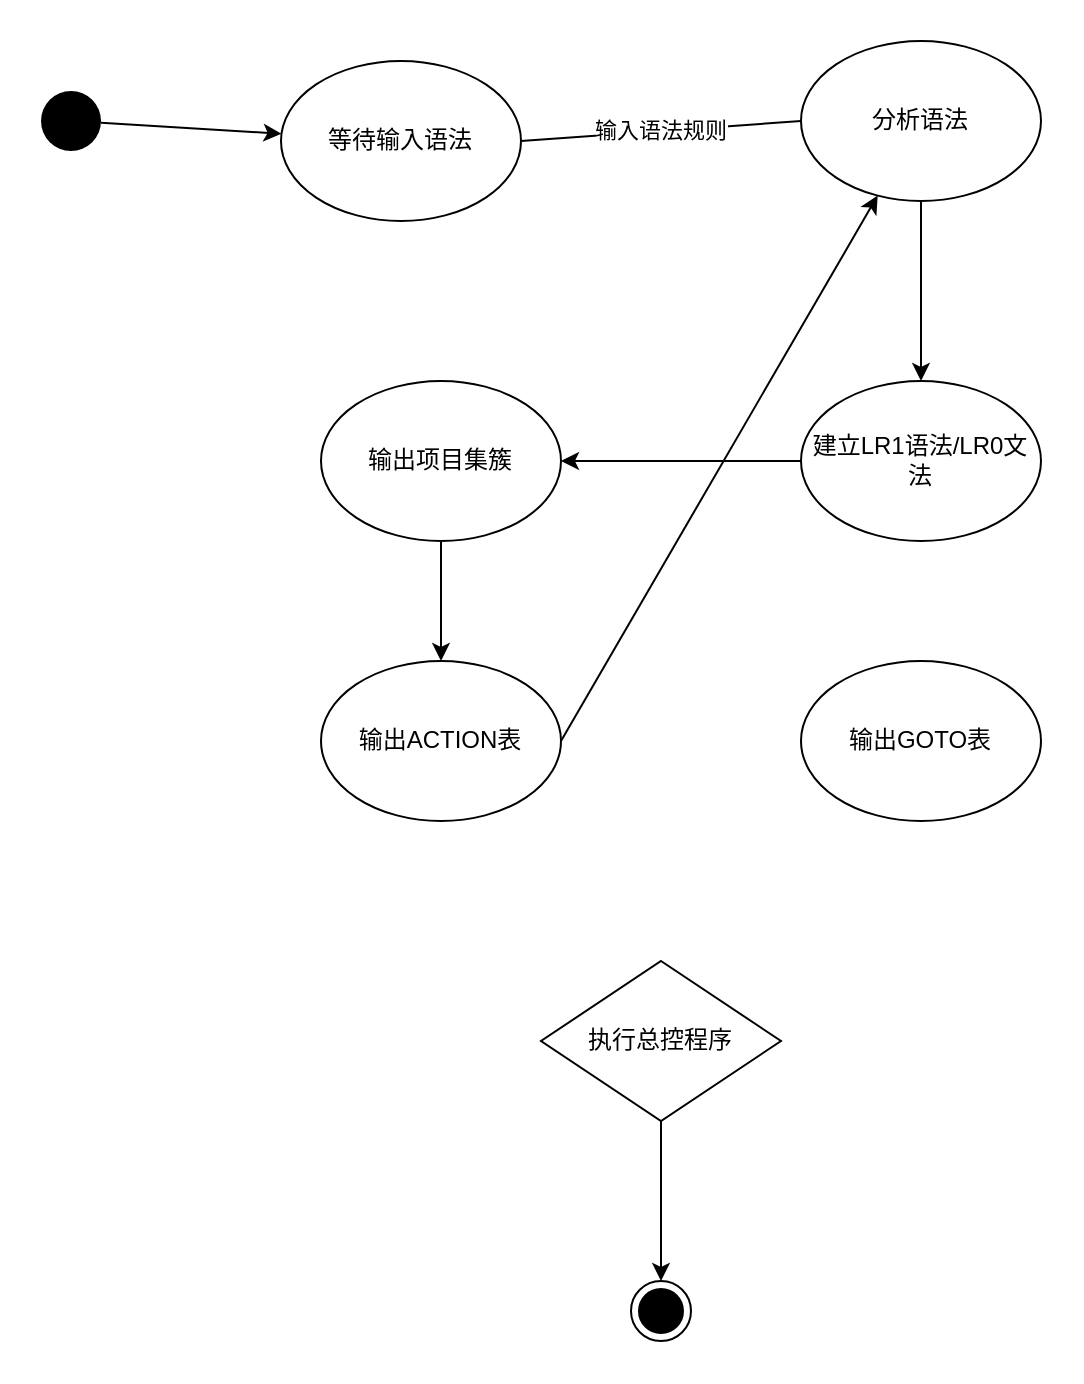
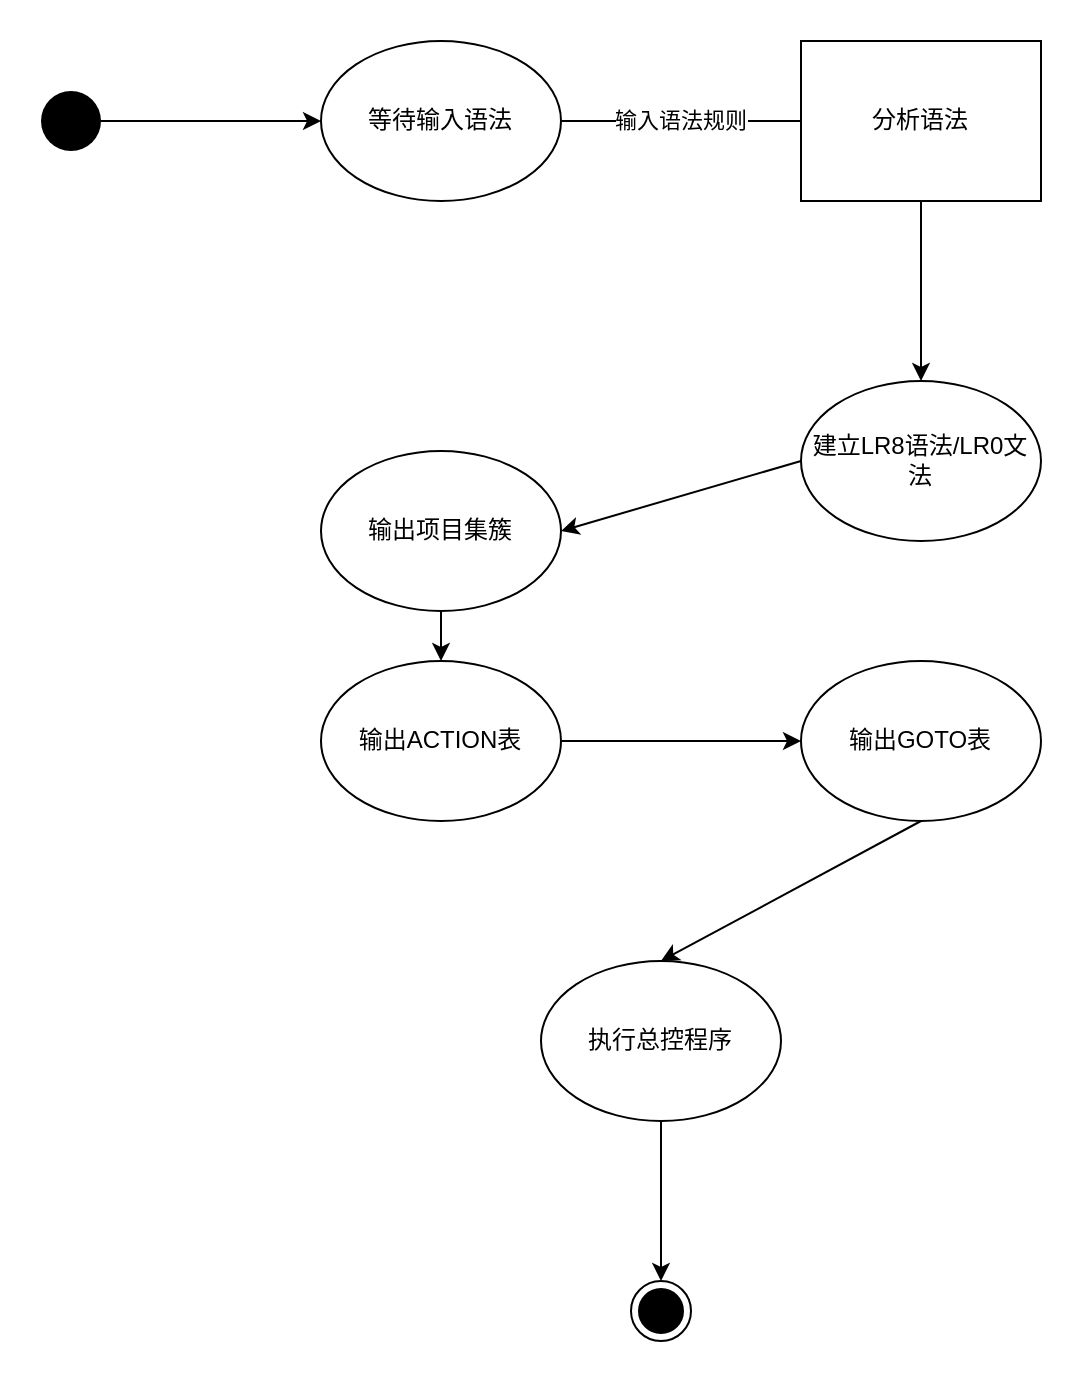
  <mxCell id="0" />
  <mxCell id="1" parent="0" />
  <mxCell id="2" value="输入语法规则" style="edgeStyle=none;html=1;exitX=1;exitY=0.5;exitDx=0;exitDy=0;entryX=0;entryY=0.5;entryDx=0;entryDy=0;entryPerimeter=0;endArrow=none;" parent="1" source="3" target="5" edge="1"><mxGeometry relative="1" as="geometry" /></mxCell>
- <mxCell id="3" value="等待输入语法" style="ellipse;whiteSpace=wrap;html=1;" parent="1" vertex="1"><mxGeometry x="140" y="30" width="120" height="80" as="geometry" /></mxCell>
+ <mxCell id="3" value="等待输入语法" style="ellipse;whiteSpace=wrap;html=1;" parent="1" vertex="1"><mxGeometry x="160" y="20" width="120" height="80" as="geometry" /></mxCell>
  <mxCell id="4" style="edgeStyle=none;html=1;exitX=0.5;exitY=1;exitDx=0;exitDy=0;entryX=0.5;entryY=0;entryDx=0;entryDy=0;" parent="1" source="5" target="7" edge="1"><mxGeometry relative="1" as="geometry" /></mxCell>
- <mxCell id="5" value="分析语法" style="ellipse;whiteSpace=wrap;html=1;" parent="1" vertex="1"><mxGeometry x="400" y="20" width="120" height="80" as="geometry" /></mxCell>
+ <mxCell id="5" value="分析语法" style="whiteSpace=wrap;html=1;rounded=0;" parent="1" vertex="1"><mxGeometry x="400" y="20" width="120" height="80" as="geometry" /></mxCell>
  <mxCell id="6" style="edgeStyle=none;html=1;exitX=0;exitY=0.5;exitDx=0;exitDy=0;entryX=1;entryY=0.5;entryDx=0;entryDy=0;" parent="1" source="7" target="9" edge="1"><mxGeometry relative="1" as="geometry" /></mxCell>
- <mxCell id="7" value="建立LR1语法/LR0文法" style="ellipse;whiteSpace=wrap;html=1;" parent="1" vertex="1"><mxGeometry x="400" y="190" width="120" height="80" as="geometry" /></mxCell>
+ <mxCell id="7" value="建立LR8语法/LR0文法" style="ellipse;whiteSpace=wrap;html=1;" parent="1" vertex="1"><mxGeometry x="400" y="190" width="120" height="80" as="geometry" /></mxCell>
  <mxCell id="8" style="edgeStyle=none;html=1;exitX=0.5;exitY=1;exitDx=0;exitDy=0;entryX=0.5;entryY=0;entryDx=0;entryDy=0;" parent="1" source="9" target="11" edge="1"><mxGeometry relative="1" as="geometry" /></mxCell>
- <mxCell id="9" value="输出项目集簇" style="ellipse;whiteSpace=wrap;html=1;" parent="1" vertex="1"><mxGeometry x="160" y="190" width="120" height="80" as="geometry" /></mxCell>
- <mxCell id="10" style="edgeStyle=none;html=1;exitX=1;exitY=0.5;exitDx=0;exitDy=0;" parent="1" source="11" target="5" edge="1"><mxGeometry relative="1" as="geometry"><mxPoint x="400" y="390" as="targetPoint" /></mxGeometry></mxCell>
+ <mxCell id="9" value="输出项目集簇" style="ellipse;whiteSpace=wrap;html=1;" parent="1" vertex="1"><mxGeometry x="160" y="225" width="120" height="80" as="geometry" /></mxCell>
+ <mxCell id="10" style="edgeStyle=none;html=1;exitX=1;exitY=0.5;exitDx=0;exitDy=0;entryX=0;entryY=0.5;entryDx=0;entryDy=0;" parent="1" source="11" target="13" edge="1"><mxGeometry relative="1" as="geometry"><mxPoint x="400" y="390" as="targetPoint" /></mxGeometry></mxCell>
  <mxCell id="11" value="输出ACTION表" style="ellipse;whiteSpace=wrap;html=1;" parent="1" vertex="1"><mxGeometry x="160" y="330" width="120" height="80" as="geometry" /></mxCell>
+ <mxCell id="12" style="edgeStyle=none;html=1;exitX=0.5;exitY=1;exitDx=0;exitDy=0;entryX=0.5;entryY=0;entryDx=0;entryDy=0;" parent="1" source="13" target="15" edge="1"><mxGeometry relative="1" as="geometry" /></mxCell>
  <mxCell id="13" value="输出GOTO表" style="ellipse;whiteSpace=wrap;html=1;" parent="1" vertex="1"><mxGeometry x="400" y="330" width="120" height="80" as="geometry" /></mxCell>
  <mxCell id="14" value="" style="edgeStyle=none;html=1;" edge="1" parent="1" source="15" target="18"><mxGeometry relative="1" as="geometry" /></mxCell>
- <mxCell id="15" value="执行总控程序" style="rhombus;whiteSpace=wrap;html=1;" parent="1" vertex="1"><mxGeometry x="270" y="480" width="120" height="80" as="geometry" /></mxCell>
+ <mxCell id="15" value="执行总控程序" style="ellipse;whiteSpace=wrap;html=1;" parent="1" vertex="1"><mxGeometry x="270" y="480" width="120" height="80" as="geometry" /></mxCell>
  <mxCell id="16" value="" style="edgeStyle=none;html=1;" edge="1" parent="1" source="17" target="3"><mxGeometry relative="1" as="geometry" /></mxCell>
  <mxCell id="17" value="" style="ellipse;fillColor=#000000;strokeColor=none;" vertex="1" parent="1"><mxGeometry x="20" y="45" width="30" height="30" as="geometry" /></mxCell>
  <mxCell id="18" value="" style="ellipse;html=1;shape=endState;fillColor=#000000;strokeColor=#000000;" vertex="1" parent="1"><mxGeometry x="315" y="640" width="30" height="30" as="geometry" /></mxCell>
